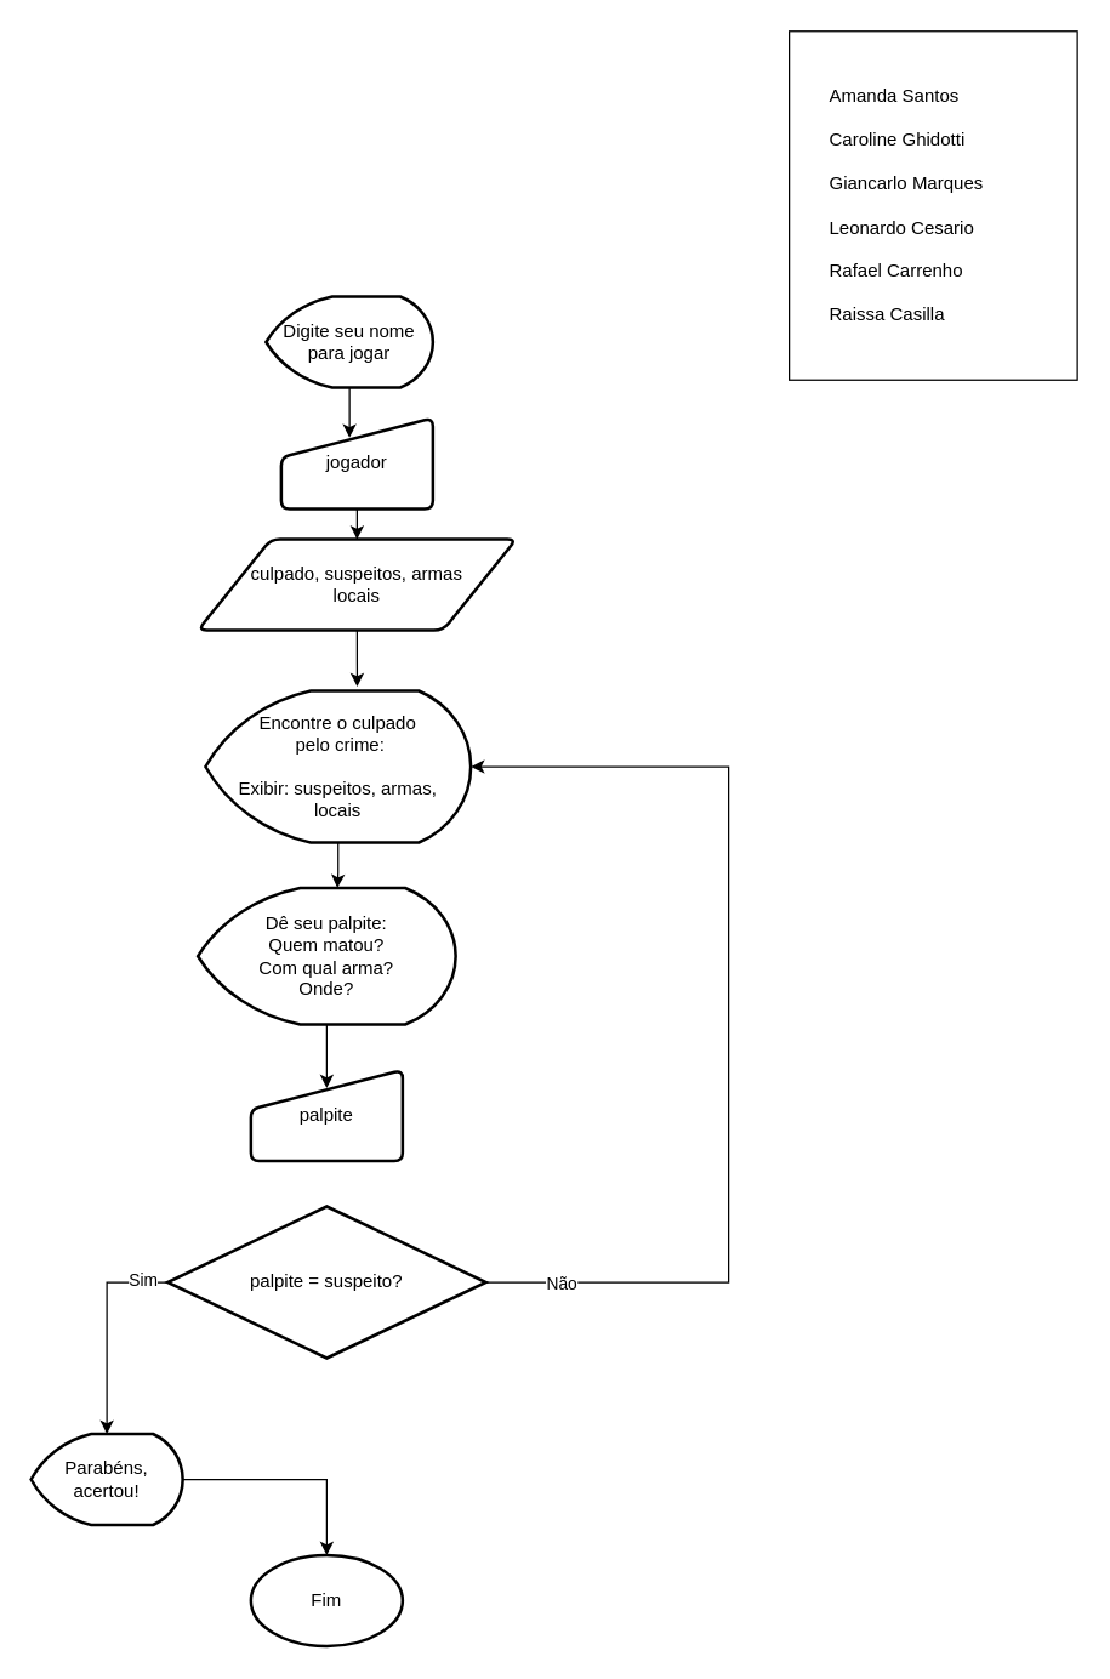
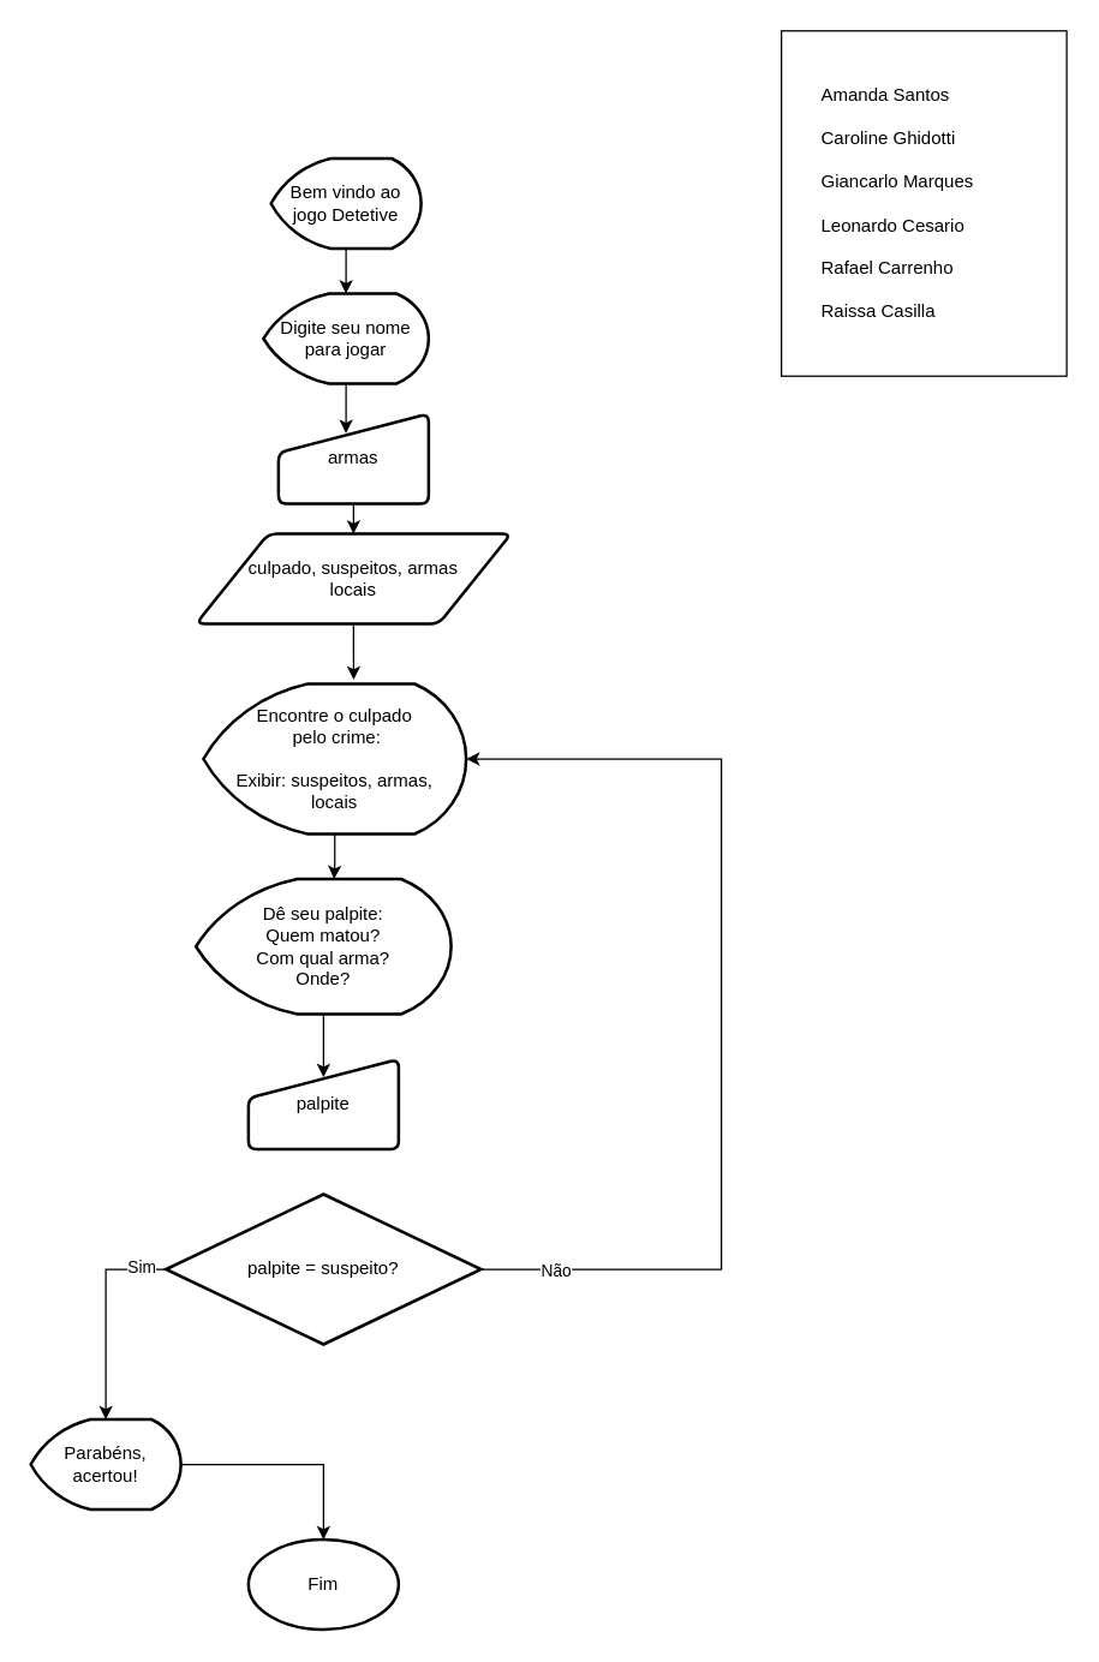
  <mxCell id="0" />
  <mxCell id="1" parent="0" />
  <mxCell id="2" value="Fim" style="strokeWidth=2;html=1;shape=mxgraph.flowchart.start_1;whiteSpace=wrap;" parent="1" vertex="1"><mxGeometry x="165" y="1025" width="100" height="60" as="geometry" /></mxCell>
  <mxCell id="3" style="edgeStyle=orthogonalEdgeStyle;rounded=0;orthogonalLoop=1;jettySize=auto;html=1;entryX=0.45;entryY=0.217;entryDx=0;entryDy=0;entryPerimeter=0;" parent="1" source="4" target="6" edge="1"><mxGeometry relative="1" as="geometry" /></mxCell>
  <mxCell id="4" value="Digite seu nome para jogar" style="strokeWidth=2;html=1;shape=mxgraph.flowchart.display;whiteSpace=wrap;" parent="1" vertex="1"><mxGeometry x="175" y="195" width="110" height="60" as="geometry" /></mxCell>
  <mxCell id="5" style="edgeStyle=orthogonalEdgeStyle;rounded=0;orthogonalLoop=1;jettySize=auto;html=1;entryX=0.5;entryY=0;entryDx=0;entryDy=0;" parent="1" source="6" target="8" edge="1"><mxGeometry relative="1" as="geometry" /></mxCell>
- <mxCell id="6" value="jogador" style="html=1;strokeWidth=2;shape=manualInput;whiteSpace=wrap;rounded=1;size=26;arcSize=11;" parent="1" vertex="1"><mxGeometry x="185" y="275" width="100" height="60" as="geometry" /></mxCell>
+ <mxCell id="6" value="armas" style="html=1;strokeWidth=2;shape=manualInput;whiteSpace=wrap;rounded=1;size=26;arcSize=11;" parent="1" vertex="1"><mxGeometry x="185" y="275" width="100" height="60" as="geometry" /></mxCell>
  <mxCell id="7" style="edgeStyle=orthogonalEdgeStyle;rounded=0;orthogonalLoop=1;jettySize=auto;html=1;entryX=0.572;entryY=-0.027;entryDx=0;entryDy=0;entryPerimeter=0;" parent="1" source="8" target="10" edge="1"><mxGeometry relative="1" as="geometry"><mxPoint x="235" y="545" as="targetPoint" /></mxGeometry></mxCell>
  <mxCell id="8" value="culpado, suspeitos, armas&lt;br&gt;locais" style="shape=parallelogram;html=1;strokeWidth=2;perimeter=parallelogramPerimeter;whiteSpace=wrap;rounded=1;arcSize=12;size=0.23;" parent="1" vertex="1"><mxGeometry x="130" y="355" width="210" height="60" as="geometry" /></mxCell>
  <mxCell id="9" style="edgeStyle=orthogonalEdgeStyle;rounded=0;orthogonalLoop=1;jettySize=auto;html=1;entryX=0.541;entryY=0;entryDx=0;entryDy=0;entryPerimeter=0;" parent="1" source="10" target="12" edge="1"><mxGeometry relative="1" as="geometry" /></mxCell>
  <mxCell id="10" value="Encontre o culpado&lt;br&gt;&amp;nbsp;pelo crime:&lt;br&gt;&lt;br&gt;Exibir: suspeitos, armas,&lt;br&gt;locais" style="strokeWidth=2;html=1;shape=mxgraph.flowchart.display;whiteSpace=wrap;" parent="1" vertex="1"><mxGeometry x="135" y="455" width="175" height="100" as="geometry" /></mxCell>
  <mxCell id="11" style="edgeStyle=orthogonalEdgeStyle;rounded=0;orthogonalLoop=1;jettySize=auto;html=1;entryX=0.5;entryY=0.2;entryDx=0;entryDy=0;entryPerimeter=0;" parent="1" source="12" target="13" edge="1"><mxGeometry relative="1" as="geometry" /></mxCell>
  <mxCell id="12" value="Dê seu palpite:&lt;br&gt;Quem matou?&lt;br&gt;Com qual arma?&lt;br&gt;Onde?" style="strokeWidth=2;html=1;shape=mxgraph.flowchart.display;whiteSpace=wrap;" parent="1" vertex="1"><mxGeometry x="130" y="585" width="170" height="90" as="geometry" /></mxCell>
  <mxCell id="13" value="palpite" style="html=1;strokeWidth=2;shape=manualInput;whiteSpace=wrap;rounded=1;size=26;arcSize=11;" parent="1" vertex="1"><mxGeometry x="165" y="705" width="100" height="60" as="geometry" /></mxCell>
  <mxCell id="14" style="edgeStyle=orthogonalEdgeStyle;rounded=0;orthogonalLoop=1;jettySize=auto;html=1;entryX=0.5;entryY=0;entryDx=0;entryDy=0;entryPerimeter=0;" parent="1" source="18" target="20" edge="1"><mxGeometry relative="1" as="geometry"><Array as="points"><mxPoint x="70" y="845" /><mxPoint x="70" y="945" /></Array></mxGeometry></mxCell>
  <mxCell id="15" value="Sim" style="edgeLabel;html=1;align=center;verticalAlign=middle;resizable=0;points=[];" parent="14" vertex="1" connectable="0"><mxGeometry x="-0.751" y="-2" relative="1" as="geometry"><mxPoint as="offset" /></mxGeometry></mxCell>
  <mxCell id="16" style="edgeStyle=orthogonalEdgeStyle;rounded=0;orthogonalLoop=1;jettySize=auto;html=1;entryX=1;entryY=0.5;entryDx=0;entryDy=0;entryPerimeter=0;" parent="1" source="18" target="10" edge="1"><mxGeometry relative="1" as="geometry"><Array as="points"><mxPoint x="480" y="845" /><mxPoint x="480" y="505" /></Array></mxGeometry></mxCell>
  <mxCell id="17" value="Não" style="edgeLabel;html=1;align=center;verticalAlign=middle;resizable=0;points=[];" parent="16" vertex="1" connectable="0"><mxGeometry x="-0.854" relative="1" as="geometry"><mxPoint as="offset" /></mxGeometry></mxCell>
  <mxCell id="18" value="palpite = suspeito?" style="strokeWidth=2;html=1;shape=mxgraph.flowchart.decision;whiteSpace=wrap;" parent="1" vertex="1"><mxGeometry x="110" y="795" width="210" height="100" as="geometry" /></mxCell>
  <mxCell id="19" style="edgeStyle=orthogonalEdgeStyle;rounded=0;orthogonalLoop=1;jettySize=auto;html=1;entryX=0.5;entryY=0;entryDx=0;entryDy=0;entryPerimeter=0;" parent="1" source="20" target="2" edge="1"><mxGeometry relative="1" as="geometry" /></mxCell>
  <mxCell id="20" value="Parabéns, acertou!" style="strokeWidth=2;html=1;shape=mxgraph.flowchart.display;whiteSpace=wrap;" parent="1" vertex="1"><mxGeometry x="20" y="945" width="100" height="60" as="geometry" /></mxCell>
+ <mxCell id="21" style="edgeStyle=orthogonalEdgeStyle;rounded=0;orthogonalLoop=1;jettySize=auto;html=1;entryX=0.5;entryY=0;entryDx=0;entryDy=0;entryPerimeter=0;" parent="1" source="22" target="4" edge="1"><mxGeometry relative="1" as="geometry" /></mxCell>
+ <mxCell id="22" value="Bem vindo ao jogo Detetive" style="strokeWidth=2;html=1;shape=mxgraph.flowchart.display;whiteSpace=wrap;" parent="1" vertex="1"><mxGeometry x="180" y="105" width="100" height="60" as="geometry" /></mxCell>
  <mxCell id="23" value="&lt;div style=&quot;text-align: left;&quot;&gt;&lt;span style=&quot;background-color: initial;&quot;&gt;Amanda Santos&lt;/span&gt;&lt;/div&gt;&lt;span style=&quot;background-color: initial;&quot;&gt;&lt;div style=&quot;text-align: left;&quot;&gt;&lt;br&gt;&lt;/div&gt;&lt;/span&gt;&lt;div style=&quot;text-align: left;&quot;&gt;&lt;span style=&quot;background-color: initial;&quot;&gt;Caroline Ghidotti&lt;/span&gt;&lt;/div&gt;&lt;div style=&quot;text-align: left;&quot;&gt;&lt;span style=&quot;background-color: initial;&quot;&gt;&lt;br&gt;&lt;/span&gt;&lt;/div&gt;&lt;div style=&quot;text-align: left;&quot;&gt;&lt;span style=&quot;background-color: initial;&quot;&gt;Giancarlo&amp;nbsp;&lt;/span&gt;&lt;span style=&quot;background-color: initial;&quot;&gt;Marques&lt;/span&gt;&lt;/div&gt;&lt;div style=&quot;text-align: left;&quot;&gt;&lt;span style=&quot;background-color: initial;&quot;&gt;&lt;br&gt;&lt;/span&gt;&lt;/div&gt;&lt;div style=&quot;text-align: left;&quot;&gt;&lt;span style=&quot;background-color: initial;&quot;&gt;Leonard&lt;/span&gt;&lt;span style=&quot;background-color: initial;&quot;&gt;o Cesario&lt;/span&gt;&lt;/div&gt;&lt;div style=&quot;text-align: left;&quot;&gt;&lt;span style=&quot;background-color: initial;&quot;&gt;&lt;br&gt;&lt;/span&gt;&lt;/div&gt;&lt;div style=&quot;text-align: left;&quot;&gt;&lt;span style=&quot;background-color: initial;&quot;&gt;Rafael Carrenho&lt;/span&gt;&lt;/div&gt;&lt;div style=&quot;text-align: left;&quot;&gt;&lt;span style=&quot;background-color: initial;&quot;&gt;&lt;br&gt;&lt;/span&gt;&lt;/div&gt;&lt;div style=&quot;text-align: left;&quot;&gt;&lt;span style=&quot;background-color: initial;&quot;&gt;Raissa Casilla&lt;/span&gt;&lt;/div&gt;" style="rounded=0;whiteSpace=wrap;html=1;labelPosition=center;verticalLabelPosition=middle;align=center;verticalAlign=middle;spacing=0;spacingLeft=-35;" parent="1" vertex="1"><mxGeometry x="520" y="20" width="190" height="230" as="geometry" /></mxCell>
